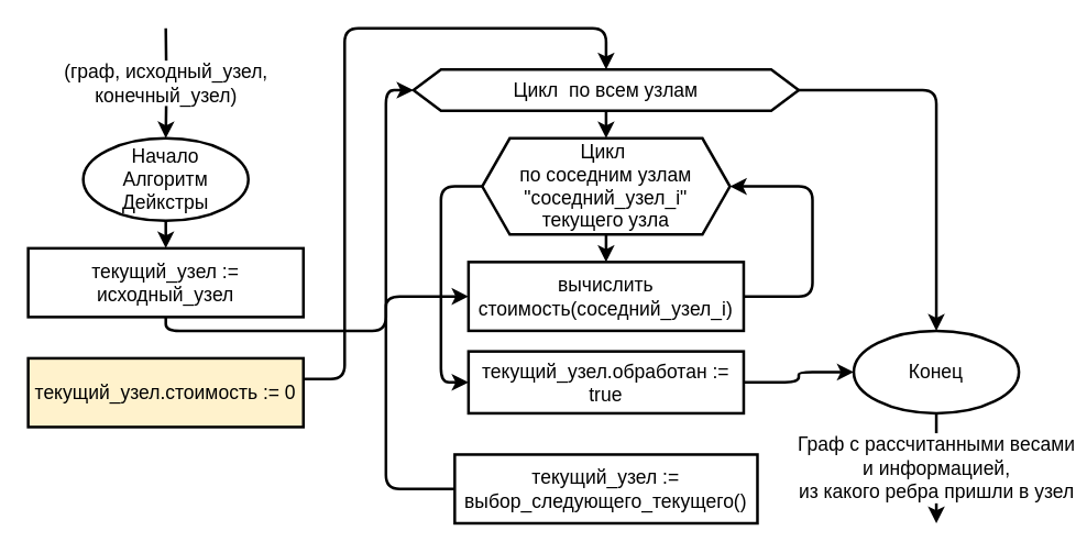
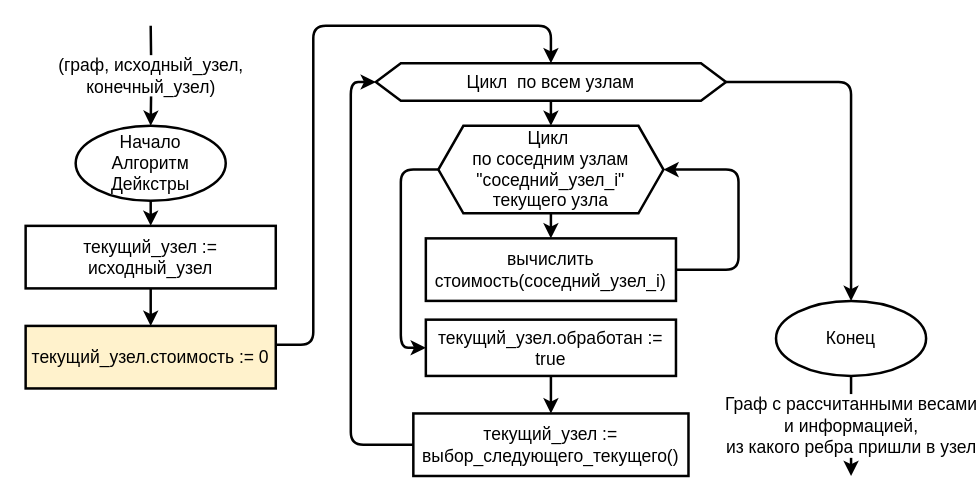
  <mxCell id="0" />
  <mxCell id="1" parent="0" />
  <mxCell id="2" value="(граф, исходный_узел, &lt;br&gt;конечный_узел)" style="edgeStyle=orthogonalEdgeStyle;html=1;entryX=0.5;entryY=0;entryDx=0;entryDy=0;strokeWidth=2;fontSize=14;" parent="1" target="4" edge="1"><mxGeometry relative="1" as="geometry"><mxPoint x="120" y="20" as="sourcePoint" /><mxPoint x="160" y="220" as="targetPoint" /></mxGeometry></mxCell>
  <mxCell id="3" value="" style="edgeStyle=orthogonalEdgeStyle;html=1;entryX=0.5;entryY=0;entryDx=0;entryDy=0;strokeWidth=2;fontSize=14;" parent="1" source="4" target="5" edge="1"><mxGeometry relative="1" as="geometry" /></mxCell>
  <mxCell id="4" value="Начало&lt;br style=&quot;font-size: 14px;&quot;&gt;Алгоритм Дейкстры" style="ellipse;whiteSpace=wrap;html=1;strokeWidth=2;fontSize=14;" parent="1" vertex="1"><mxGeometry x="60" y="100" width="120" height="60" as="geometry" /></mxCell>
  <mxCell id="5" value="текущий_узел := исходный_узел" style="whiteSpace=wrap;html=1;strokeWidth=2;fontSize=14;" parent="1" vertex="1"><mxGeometry x="20" y="180" width="200" height="50" as="geometry" /></mxCell>
  <mxCell id="6" value="" style="edgeStyle=orthogonalEdgeStyle;html=1;strokeWidth=2;entryX=0.5;entryY=0;entryDx=0;entryDy=0;fontSize=14;" parent="1" source="7" target="10" edge="1"><mxGeometry relative="1" as="geometry"><Array as="points"><mxPoint x="250" y="275" /><mxPoint x="250" y="20" /><mxPoint x="440" y="20" /></Array></mxGeometry></mxCell>
  <mxCell id="7" value="текущий_узел.стоимость := 0" style="whiteSpace=wrap;html=1;strokeWidth=2;fontSize=14;fillColor=#fff2cc;" parent="1" vertex="1"><mxGeometry x="20" y="260" width="200" height="50" as="geometry" /></mxCell>
  <mxCell id="8" value="" style="edgeStyle=orthogonalEdgeStyle;html=1;strokeWidth=2;fontSize=14;" parent="1" source="10" target="13" edge="1"><mxGeometry relative="1" as="geometry" /></mxCell>
  <mxCell id="9" value="" style="edgeStyle=orthogonalEdgeStyle;html=1;entryX=0.5;entryY=0;entryDx=0;entryDy=0;exitX=1;exitY=0.5;exitDx=0;exitDy=0;strokeWidth=2;fontSize=14;" parent="1" source="10" target="21" edge="1"><mxGeometry relative="1" as="geometry"><mxPoint x="680" y="320" as="sourcePoint" /><mxPoint x="160" y="270" as="targetPoint" /><Array as="points"><mxPoint x="680" y="65" /></Array></mxGeometry></mxCell>
  <mxCell id="10" value="Цикл&amp;nbsp; по всем узлам" style="shape=hexagon;perimeter=hexagonPerimeter2;whiteSpace=wrap;html=1;fixedSize=1;strokeWidth=2;fontSize=14;" parent="1" vertex="1"><mxGeometry x="300" y="50" width="280" height="30" as="geometry" /></mxCell>
  <mxCell id="11" value="" style="edgeStyle=orthogonalEdgeStyle;html=1;strokeWidth=2;fontSize=14;" parent="1" source="13" target="15" edge="1"><mxGeometry relative="1" as="geometry" /></mxCell>
  <mxCell id="12" value="" style="edgeStyle=orthogonalEdgeStyle;html=1;entryX=0;entryY=0.5;entryDx=0;entryDy=0;exitX=0;exitY=0.5;exitDx=0;exitDy=0;strokeWidth=2;fontSize=14;" parent="1" source="13" target="17" edge="1"><mxGeometry relative="1" as="geometry"><mxPoint x="240" y="130" as="targetPoint" /><Array as="points"><mxPoint x="320" y="135" /><mxPoint x="320" y="278" /></Array></mxGeometry></mxCell>
  <mxCell id="13" value="Цикл&amp;nbsp;&lt;br style=&quot;font-size: 14px;&quot;&gt;по соседним узлам &quot;соседний_узел_i&quot;&lt;br style=&quot;font-size: 14px;&quot;&gt;текущего узла" style="shape=hexagon;perimeter=hexagonPerimeter2;whiteSpace=wrap;html=1;fixedSize=1;strokeWidth=2;fontSize=14;" parent="1" vertex="1"><mxGeometry x="350" y="100" width="180" height="70" as="geometry" /></mxCell>
  <mxCell id="14" value="" style="edgeStyle=orthogonalEdgeStyle;html=1;entryX=1;entryY=0.5;entryDx=0;entryDy=0;exitX=1;exitY=0.5;exitDx=0;exitDy=0;strokeWidth=2;fontSize=14;" parent="1" source="15" target="13" edge="1"><mxGeometry relative="1" as="geometry"><mxPoint x="660" y="215" as="targetPoint" /><Array as="points"><mxPoint x="590" y="215" /><mxPoint x="590" y="135" /></Array></mxGeometry></mxCell>
  <mxCell id="15" value="вычислить стоимость(соседний_узел_i)" style="whiteSpace=wrap;html=1;strokeWidth=2;fontSize=14;" parent="1" vertex="1"><mxGeometry x="340" y="190" width="200" height="50" as="geometry" /></mxCell>
- <mxCell id="16" value="" style="edgeStyle=orthogonalEdgeStyle;html=1;strokeWidth=2;fontSize=14;" parent="1" source="17" target="21" edge="1"><mxGeometry relative="1" as="geometry"><mxPoint x="440" y="350" as="targetPoint" /></mxGeometry></mxCell>
+ <mxCell id="16" value="" style="edgeStyle=orthogonalEdgeStyle;html=1;entryX=0.5;entryY=0;entryDx=0;entryDy=0;strokeWidth=2;fontSize=14;" parent="1" source="17" target="19" edge="1"><mxGeometry relative="1" as="geometry"><mxPoint x="440" y="350" as="targetPoint" /></mxGeometry></mxCell>
  <mxCell id="17" value="текущий_узел.обработан := true" style="whiteSpace=wrap;html=1;strokeWidth=2;fontSize=14;" parent="1" vertex="1"><mxGeometry x="340" y="255" width="200" height="45" as="geometry" /></mxCell>
  <mxCell id="18" value="" style="edgeStyle=orthogonalEdgeStyle;html=1;entryX=0;entryY=0.5;entryDx=0;entryDy=0;exitX=0;exitY=0.5;exitDx=0;exitDy=0;strokeWidth=2;fontSize=14;" parent="1" source="19" target="10" edge="1"><mxGeometry relative="1" as="geometry"><mxPoint x="640" y="365" as="targetPoint" /><Array as="points"><mxPoint x="280" y="355" /><mxPoint x="280" y="65" /></Array></mxGeometry></mxCell>
  <mxCell id="19" value="текущий_узел := выбор_следующего_текущего()" style="whiteSpace=wrap;html=1;strokeWidth=2;fontSize=14;" parent="1" vertex="1"><mxGeometry x="330" y="330" width="220" height="50" as="geometry" /></mxCell>
  <mxCell id="20" value="Граф с рассчитанными весами &lt;br style=&quot;font-size: 14px;&quot;&gt;и информацией, &lt;br style=&quot;font-size: 14px;&quot;&gt;из какого ребра пришли в узел" style="edgeStyle=orthogonalEdgeStyle;html=1;strokeWidth=2;fontSize=14;" parent="1" source="21" edge="1"><mxGeometry relative="1" as="geometry"><mxPoint x="680" y="380" as="targetPoint" /></mxGeometry></mxCell>
  <mxCell id="21" value="Конец" style="ellipse;whiteSpace=wrap;html=1;strokeWidth=2;fontSize=14;" parent="1" vertex="1"><mxGeometry x="620" y="240" width="120" height="60" as="geometry" /></mxCell>
- <mxCell id="22" value="" style="edgeStyle=orthogonalEdgeStyle;html=1;exitX=0.5;exitY=1;exitDx=0;exitDy=0;strokeWidth=2;fontSize=14;" parent="1" source="5" target="15" edge="1"><mxGeometry relative="1" as="geometry"><mxPoint x="130" y="300" as="sourcePoint" /><mxPoint x="130" y="340" as="targetPoint" /></mxGeometry></mxCell>
+ <mxCell id="22" value="" style="edgeStyle=orthogonalEdgeStyle;html=1;exitX=0.5;exitY=1;exitDx=0;exitDy=0;entryX=0.5;entryY=0;entryDx=0;entryDy=0;strokeWidth=2;fontSize=14;" parent="1" source="5" target="7" edge="1"><mxGeometry relative="1" as="geometry"><mxPoint x="130" y="300" as="sourcePoint" /><mxPoint x="130" y="340" as="targetPoint" /></mxGeometry></mxCell>
